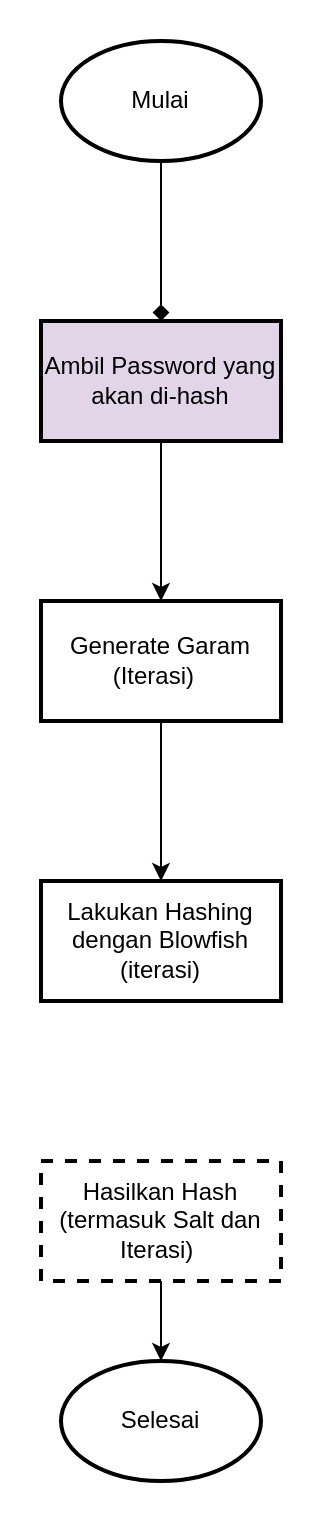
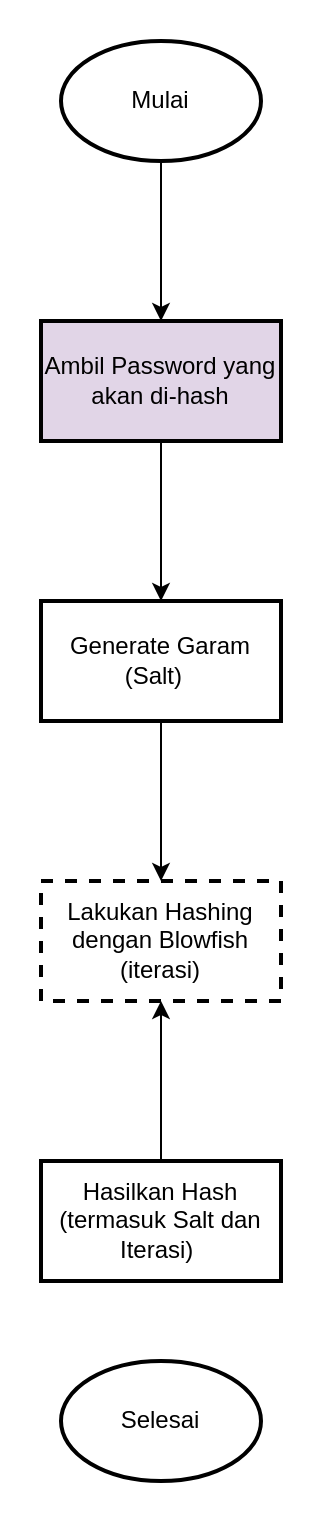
  <mxCell id="0" />
  <mxCell id="1" parent="0" />
- <mxCell id="2" value="" style="edgeStyle=orthogonalEdgeStyle;rounded=0;orthogonalLoop=1;jettySize=auto;html=1;endArrow=diamond;" edge="1" parent="1" source="3" target="5"><mxGeometry relative="1" as="geometry" /></mxCell>
+ <mxCell id="2" value="" style="edgeStyle=orthogonalEdgeStyle;rounded=0;orthogonalLoop=1;jettySize=auto;html=1;" edge="1" parent="1" source="3" target="5"><mxGeometry relative="1" as="geometry" /></mxCell>
  <mxCell id="3" value="Mulai" style="strokeWidth=2;html=1;shape=mxgraph.flowchart.start_1;whiteSpace=wrap;" vertex="1" parent="1"><mxGeometry x="30" y="20" width="100" height="60" as="geometry" /></mxCell>
  <mxCell id="4" value="" style="edgeStyle=orthogonalEdgeStyle;rounded=0;orthogonalLoop=1;jettySize=auto;html=1;" edge="1" parent="1" source="5" target="7"><mxGeometry relative="1" as="geometry" /></mxCell>
  <mxCell id="5" value="Ambil Password yang akan di-hash" style="whiteSpace=wrap;html=1;strokeWidth=2;fillColor=#e1d5e7;" vertex="1" parent="1"><mxGeometry x="20" y="160" width="120" height="60" as="geometry" /></mxCell>
  <mxCell id="6" value="" style="edgeStyle=orthogonalEdgeStyle;rounded=0;orthogonalLoop=1;jettySize=auto;html=1;" edge="1" parent="1" source="7" target="8"><mxGeometry relative="1" as="geometry" /></mxCell>
- <mxCell id="7" value="Generate Garam (Iterasi)&amp;nbsp;&amp;nbsp;" style="whiteSpace=wrap;html=1;strokeWidth=2;" vertex="1" parent="1"><mxGeometry x="20" y="300" width="120" height="60" as="geometry" /></mxCell>
- <mxCell id="8" value="Lakukan Hashing dengan Blowfish (iterasi)" style="whiteSpace=wrap;html=1;strokeWidth=2;" vertex="1" parent="1"><mxGeometry x="20" y="440" width="120" height="60" as="geometry" /></mxCell>
- <mxCell id="9" value="Hasilkan Hash (termasuk Salt dan Iterasi)&amp;nbsp;" style="whiteSpace=wrap;html=1;strokeWidth=2;dashed=1;" vertex="1" parent="1"><mxGeometry x="20" y="580" width="120" height="60" as="geometry" /></mxCell>
+ <mxCell id="7" value="Generate Garam (Salt)&amp;nbsp;&amp;nbsp;" style="whiteSpace=wrap;html=1;strokeWidth=2;" vertex="1" parent="1"><mxGeometry x="20" y="300" width="120" height="60" as="geometry" /></mxCell>
+ <mxCell id="8" value="Lakukan Hashing dengan Blowfish (iterasi)" style="whiteSpace=wrap;html=1;strokeWidth=2;dashed=1;" vertex="1" parent="1"><mxGeometry x="20" y="440" width="120" height="60" as="geometry" /></mxCell>
+ <mxCell id="9" value="Hasilkan Hash (termasuk Salt dan Iterasi)&amp;nbsp;" style="whiteSpace=wrap;html=1;strokeWidth=2;" vertex="1" parent="1"><mxGeometry x="20" y="580" width="120" height="60" as="geometry" /></mxCell>
  <mxCell id="10" value="Selesai" style="strokeWidth=2;html=1;shape=mxgraph.flowchart.start_1;whiteSpace=wrap;" vertex="1" parent="1"><mxGeometry x="30" y="680" width="100" height="60" as="geometry" /></mxCell>
- <mxCell id="11" style="edgeStyle=orthogonalEdgeStyle;rounded=0;orthogonalLoop=1;jettySize=auto;html=1;entryX=0.5;entryY=0;entryDx=0;entryDy=0;entryPerimeter=0;" edge="1" parent="1" source="9" target="10"><mxGeometry relative="1" as="geometry" /></mxCell>
+ <mxCell id="11" style="edgeStyle=orthogonalEdgeStyle;rounded=0;orthogonalLoop=1;jettySize=auto;html=1;" edge="1" parent="1" source="9" target="8"><mxGeometry relative="1" as="geometry" /></mxCell>
